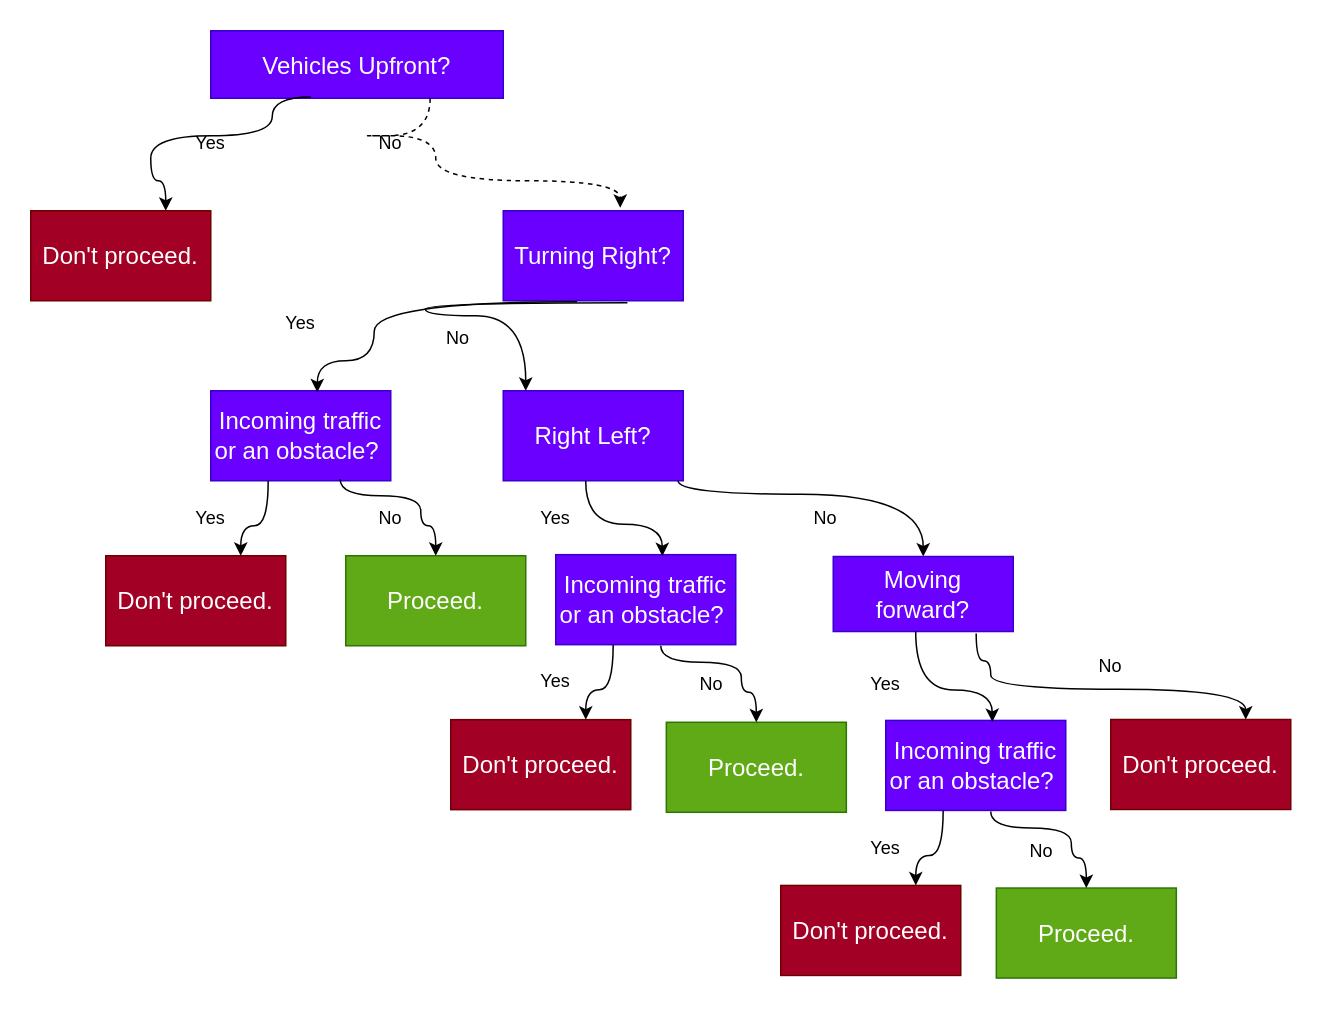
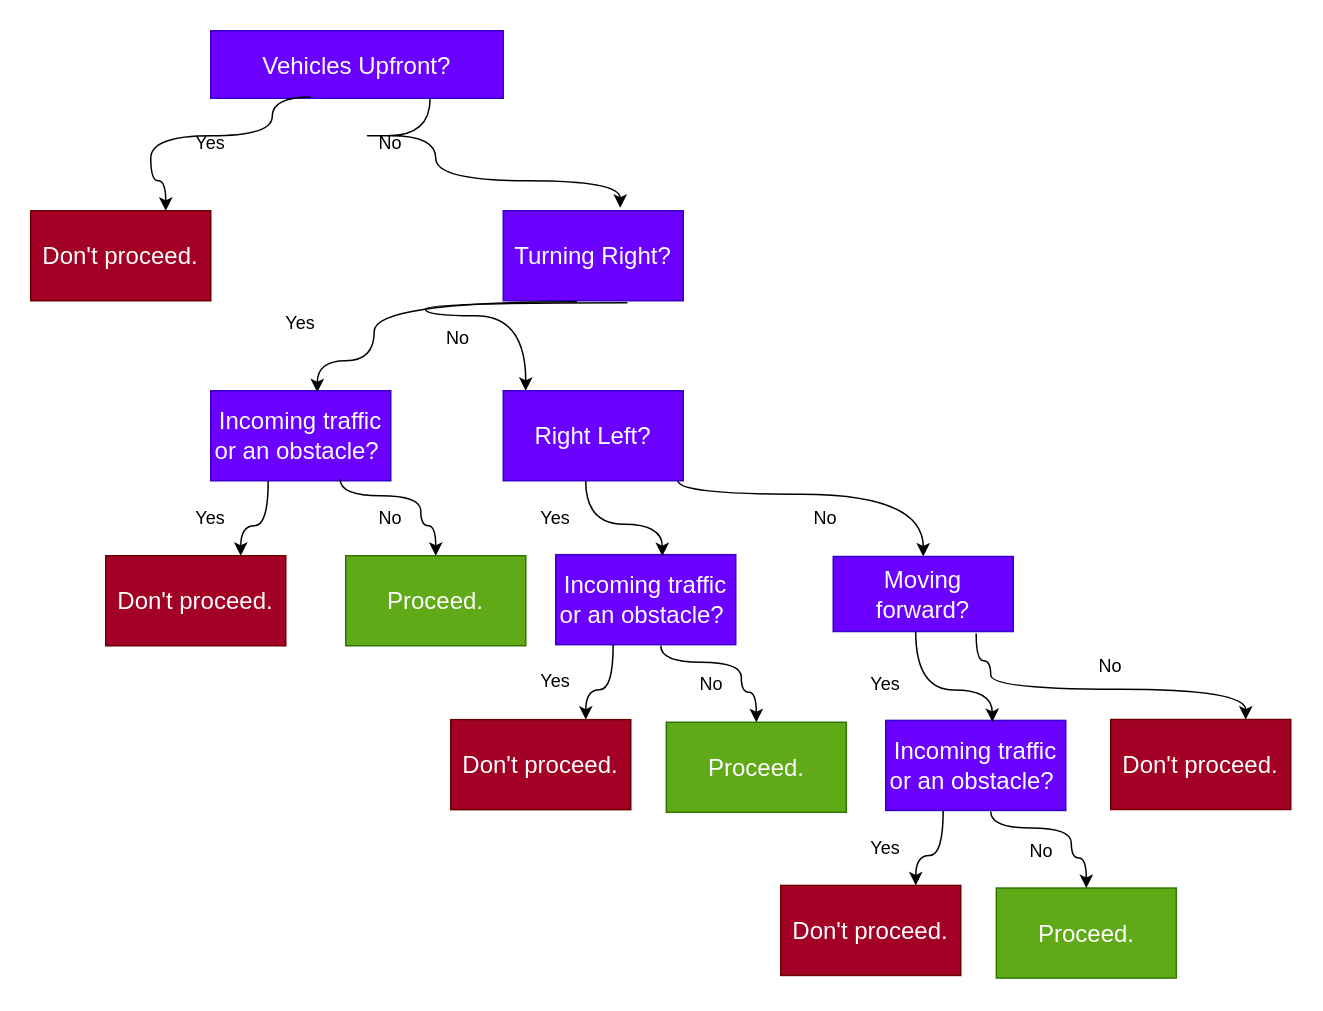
  <mxCell id="0" />
  <mxCell id="1" parent="0" />
  <mxCell id="2" value="Vehicles Upfront?" style="rounded=0;whiteSpace=wrap;html=1;fontSize=16;fillColor=#6a00ff;strokeColor=#3700CC;fontColor=#ffffff;" vertex="1" parent="1"><mxGeometry x="140" y="20" width="195" height="45" as="geometry" /></mxCell>
  <mxCell id="3" value="Yes" style="text;html=1;strokeColor=none;fillColor=none;align=center;verticalAlign=middle;whiteSpace=wrap;rounded=0;" vertex="1" parent="1"><mxGeometry x="110" y="80" width="60" height="30" as="geometry" /></mxCell>
  <mxCell id="4" value="No" style="text;html=1;strokeColor=none;fillColor=none;align=center;verticalAlign=middle;whiteSpace=wrap;rounded=0;" vertex="1" parent="1"><mxGeometry x="230" y="80" width="60" height="30" as="geometry" /></mxCell>
  <mxCell id="5" value="Don't proceed." style="rounded=0;whiteSpace=wrap;html=1;background=red;fillColor=#a20025;strokeColor=#6F0000;fontColor=#ffffff;fontSize=16;" vertex="1" parent="1"><mxGeometry x="20" y="140" width="120" height="60" as="geometry" /></mxCell>
  <mxCell id="6" value="" style="curved=1;endArrow=classic;html=1;rounded=0;fontSize=16;edgeStyle=orthogonalEdgeStyle;exitX=0.342;exitY=0.983;exitDx=0;exitDy=0;exitPerimeter=0;entryX=0.75;entryY=0;entryDx=0;entryDy=0;" edge="1" parent="1" source="2" target="5"><mxGeometry width="50" height="50" relative="1" as="geometry"><mxPoint x="70" y="450" as="sourcePoint" /><mxPoint x="0" y="450" as="targetPoint" /><Array as="points"><mxPoint x="181" y="90" /><mxPoint x="100" y="90" /><mxPoint x="100" y="120" /><mxPoint x="110" y="120" /></Array></mxGeometry></mxCell>
  <mxCell id="7" value="Turning Right?" style="rounded=0;whiteSpace=wrap;html=1;fontSize=16;fillColor=#6a00ff;strokeColor=#3700CC;fontColor=#ffffff;" vertex="1" parent="1"><mxGeometry x="335" y="140" width="120" height="60" as="geometry" /></mxCell>
- <mxCell id="8" value="" style="curved=1;endArrow=classic;html=1;rounded=0;fontSize=16;edgeStyle=orthogonalEdgeStyle;exitX=0.75;exitY=1;exitDx=0;exitDy=0;entryX=0.65;entryY=-0.033;entryDx=0;entryDy=0;entryPerimeter=0;dashed=1;" edge="1" parent="1" source="2" target="7"><mxGeometry width="50" height="50" relative="1" as="geometry"><mxPoint x="191.04" y="88.98" as="sourcePoint" /><mxPoint x="120" y="150" as="targetPoint" /><Array as="points"><mxPoint x="230" y="90" /><mxPoint x="290" y="90" /><mxPoint x="290" y="120" /><mxPoint x="278" y="120" /></Array></mxGeometry></mxCell>
+ <mxCell id="8" value="" style="curved=1;endArrow=classic;html=1;rounded=0;fontSize=16;edgeStyle=orthogonalEdgeStyle;exitX=0.75;exitY=1;exitDx=0;exitDy=0;entryX=0.65;entryY=-0.033;entryDx=0;entryDy=0;entryPerimeter=0;" edge="1" parent="1" source="2" target="7"><mxGeometry width="50" height="50" relative="1" as="geometry"><mxPoint x="191.04" y="88.98" as="sourcePoint" /><mxPoint x="120" y="150" as="targetPoint" /><Array as="points"><mxPoint x="230" y="90" /><mxPoint x="290" y="90" /><mxPoint x="290" y="120" /><mxPoint x="278" y="120" /></Array></mxGeometry></mxCell>
  <mxCell id="9" value="Yes" style="text;html=1;strokeColor=none;fillColor=none;align=center;verticalAlign=middle;whiteSpace=wrap;rounded=0;" vertex="1" parent="1"><mxGeometry x="170" y="200" width="60" height="30" as="geometry" /></mxCell>
  <mxCell id="10" value="Incoming traffic or an obstacle?&amp;nbsp;" style="rounded=0;whiteSpace=wrap;html=1;fontSize=16;fillColor=#6a00ff;strokeColor=#3700CC;fontColor=#ffffff;" vertex="1" parent="1"><mxGeometry x="140" y="260" width="120" height="60" as="geometry" /></mxCell>
  <mxCell id="11" value="" style="curved=1;endArrow=classic;html=1;rounded=0;fontSize=16;edgeStyle=orthogonalEdgeStyle;entryX=0.592;entryY=0.017;entryDx=0;entryDy=0;entryPerimeter=0;exitX=0.41;exitY=1.012;exitDx=0;exitDy=0;exitPerimeter=0;" edge="1" parent="1" source="7" target="10"><mxGeometry width="50" height="50" relative="1" as="geometry"><mxPoint x="380" y="130" as="sourcePoint" /><mxPoint x="288" y="148.02" as="targetPoint" /><Array as="points"><mxPoint x="249" y="240" /><mxPoint x="211" y="240" /></Array></mxGeometry></mxCell>
  <mxCell id="12" value="Yes" style="text;html=1;strokeColor=none;fillColor=none;align=center;verticalAlign=middle;whiteSpace=wrap;rounded=0;" vertex="1" parent="1"><mxGeometry x="110" y="330" width="60" height="30" as="geometry" /></mxCell>
  <mxCell id="13" value="Don't proceed." style="rounded=0;whiteSpace=wrap;html=1;background=red;fillColor=#a20025;strokeColor=#6F0000;fontColor=#ffffff;fontSize=16;" vertex="1" parent="1"><mxGeometry x="70" y="370" width="120" height="60" as="geometry" /></mxCell>
  <mxCell id="14" value="" style="curved=1;endArrow=classic;html=1;rounded=0;fontSize=16;edgeStyle=orthogonalEdgeStyle;entryX=0.75;entryY=0;entryDx=0;entryDy=0;exitX=0.319;exitY=1.002;exitDx=0;exitDy=0;exitPerimeter=0;" edge="1" parent="1" source="10" target="13"><mxGeometry width="50" height="50" relative="1" as="geometry"><mxPoint x="259.2" y="210.72" as="sourcePoint" /><mxPoint x="221.04" y="271.02" as="targetPoint" /><Array as="points"><mxPoint x="178" y="350" /><mxPoint x="160" y="350" /></Array></mxGeometry></mxCell>
  <mxCell id="15" value="No" style="text;html=1;strokeColor=none;fillColor=none;align=center;verticalAlign=middle;whiteSpace=wrap;rounded=0;" vertex="1" parent="1"><mxGeometry x="230" y="330" width="60" height="30" as="geometry" /></mxCell>
  <mxCell id="16" value="Proceed." style="rounded=0;whiteSpace=wrap;html=1;background=red;fillColor=#60a917;strokeColor=#2D7600;fontColor=#ffffff;fontSize=16;" vertex="1" parent="1"><mxGeometry x="230" y="370" width="120" height="60" as="geometry" /></mxCell>
  <mxCell id="17" value="" style="curved=1;endArrow=classic;html=1;rounded=0;fontSize=16;edgeStyle=orthogonalEdgeStyle;entryX=0.5;entryY=0;entryDx=0;entryDy=0;exitX=0.719;exitY=0.983;exitDx=0;exitDy=0;exitPerimeter=0;" edge="1" parent="1" source="10" target="16"><mxGeometry width="50" height="50" relative="1" as="geometry"><mxPoint x="188.28" y="330.12" as="sourcePoint" /><mxPoint x="170" y="380" as="targetPoint" /><Array as="points"><mxPoint x="226" y="330" /><mxPoint x="280" y="330" /><mxPoint x="280" y="350" /><mxPoint x="290" y="350" /></Array></mxGeometry></mxCell>
  <mxCell id="18" value="No" style="text;html=1;strokeColor=none;fillColor=none;align=center;verticalAlign=middle;whiteSpace=wrap;rounded=0;" vertex="1" parent="1"><mxGeometry x="275" y="210" width="60" height="30" as="geometry" /></mxCell>
  <mxCell id="19" value="" style="curved=1;endArrow=classic;html=1;rounded=0;fontSize=16;edgeStyle=orthogonalEdgeStyle;exitX=0.69;exitY=1.021;exitDx=0;exitDy=0;exitPerimeter=0;" edge="1" parent="1" source="7"><mxGeometry width="50" height="50" relative="1" as="geometry"><mxPoint x="259.2" y="210.72" as="sourcePoint" /><mxPoint x="350" y="260" as="targetPoint" /><Array as="points"><mxPoint x="283" y="210" /><mxPoint x="350" y="210" /></Array></mxGeometry></mxCell>
  <mxCell id="20" value="Right Left?" style="rounded=0;whiteSpace=wrap;html=1;fontSize=16;fillColor=#6a00ff;strokeColor=#3700CC;fontColor=#ffffff;" vertex="1" parent="1"><mxGeometry x="335" y="260" width="120" height="60" as="geometry" /></mxCell>
  <mxCell id="21" value="Incoming traffic or an obstacle?&amp;nbsp;" style="rounded=0;whiteSpace=wrap;html=1;fontSize=16;fillColor=#6a00ff;strokeColor=#3700CC;fontColor=#ffffff;" vertex="1" parent="1"><mxGeometry x="370" y="369.28" width="120" height="60" as="geometry" /></mxCell>
  <mxCell id="22" value="" style="curved=1;endArrow=classic;html=1;rounded=0;fontSize=16;edgeStyle=orthogonalEdgeStyle;entryX=0.592;entryY=0.017;entryDx=0;entryDy=0;entryPerimeter=0;exitX=0.458;exitY=1;exitDx=0;exitDy=0;exitPerimeter=0;" edge="1" parent="1" target="21" source="20"><mxGeometry width="50" height="50" relative="1" as="geometry"><mxPoint x="479.2" y="310" as="sourcePoint" /><mxPoint x="518" y="257.3" as="targetPoint" /><Array as="points"><mxPoint x="390" y="349" /><mxPoint x="441" y="349" /></Array></mxGeometry></mxCell>
  <mxCell id="23" value="Yes" style="text;html=1;strokeColor=none;fillColor=none;align=center;verticalAlign=middle;whiteSpace=wrap;rounded=0;" vertex="1" parent="1"><mxGeometry x="340" y="439.28" width="60" height="30" as="geometry" /></mxCell>
  <mxCell id="24" value="Don't proceed." style="rounded=0;whiteSpace=wrap;html=1;background=red;fillColor=#a20025;strokeColor=#6F0000;fontColor=#ffffff;fontSize=16;" vertex="1" parent="1"><mxGeometry x="300" y="479.28" width="120" height="60" as="geometry" /></mxCell>
  <mxCell id="25" value="" style="curved=1;endArrow=classic;html=1;rounded=0;fontSize=16;edgeStyle=orthogonalEdgeStyle;entryX=0.75;entryY=0;entryDx=0;entryDy=0;exitX=0.319;exitY=1.002;exitDx=0;exitDy=0;exitPerimeter=0;" edge="1" parent="1" source="21" target="24"><mxGeometry width="50" height="50" relative="1" as="geometry"><mxPoint x="489.2" y="320" as="sourcePoint" /><mxPoint x="451.04" y="380.3" as="targetPoint" /><Array as="points"><mxPoint x="408" y="459.28" /><mxPoint x="390" y="459.28" /></Array></mxGeometry></mxCell>
  <mxCell id="26" value="Yes" style="text;html=1;strokeColor=none;fillColor=none;align=center;verticalAlign=middle;whiteSpace=wrap;rounded=0;" vertex="1" parent="1"><mxGeometry x="340" y="330" width="60" height="30" as="geometry" /></mxCell>
  <mxCell id="27" value="No" style="text;html=1;strokeColor=none;fillColor=none;align=center;verticalAlign=middle;whiteSpace=wrap;rounded=0;" vertex="1" parent="1"><mxGeometry x="443.72" y="441.02" width="60" height="30" as="geometry" /></mxCell>
  <mxCell id="28" value="Proceed." style="rounded=0;whiteSpace=wrap;html=1;background=red;fillColor=#60a917;strokeColor=#2D7600;fontColor=#ffffff;fontSize=16;" vertex="1" parent="1"><mxGeometry x="443.72" y="481.02" width="120" height="60" as="geometry" /></mxCell>
  <mxCell id="29" value="" style="curved=1;endArrow=classic;html=1;rounded=0;fontSize=16;edgeStyle=orthogonalEdgeStyle;entryX=0.5;entryY=0;entryDx=0;entryDy=0;exitX=0.719;exitY=0.983;exitDx=0;exitDy=0;exitPerimeter=0;" edge="1" parent="1" target="28"><mxGeometry width="50" height="50" relative="1" as="geometry"><mxPoint x="440" y="430" as="sourcePoint" /><mxPoint x="383.72" y="491.02" as="targetPoint" /><Array as="points"><mxPoint x="439.72" y="441.02" /><mxPoint x="493.72" y="441.02" /><mxPoint x="493.72" y="461.02" /><mxPoint x="503.72" y="461.02" /></Array></mxGeometry></mxCell>
  <mxCell id="30" value="No" style="text;html=1;strokeColor=none;fillColor=none;align=center;verticalAlign=middle;whiteSpace=wrap;rounded=0;" vertex="1" parent="1"><mxGeometry x="520" y="330" width="60" height="30" as="geometry" /></mxCell>
  <mxCell id="31" value="" style="curved=1;endArrow=classic;html=1;rounded=0;fontSize=16;edgeStyle=orthogonalEdgeStyle;exitX=0.69;exitY=1.021;exitDx=0;exitDy=0;exitPerimeter=0;entryX=0.5;entryY=0;entryDx=0;entryDy=0;" edge="1" parent="1" target="32"><mxGeometry width="50" height="50" relative="1" as="geometry"><mxPoint x="451.52" y="320" as="sourcePoint" /><mxPoint x="518.72" y="378.74" as="targetPoint" /><Array as="points"><mxPoint x="451" y="329" /><mxPoint x="615" y="329" /></Array></mxGeometry></mxCell>
  <mxCell id="32" value="Moving forward?" style="rounded=0;whiteSpace=wrap;html=1;fontSize=16;fillColor=#6a00ff;strokeColor=#3700CC;fontColor=#ffffff;" vertex="1" parent="1"><mxGeometry x="555" y="370.51" width="120" height="50" as="geometry" /></mxCell>
  <mxCell id="33" value="Incoming traffic or an obstacle?&amp;nbsp;" style="rounded=0;whiteSpace=wrap;html=1;fontSize=16;fillColor=#6a00ff;strokeColor=#3700CC;fontColor=#ffffff;" vertex="1" parent="1"><mxGeometry x="590" y="479.79" width="120" height="60" as="geometry" /></mxCell>
  <mxCell id="34" value="" style="curved=1;endArrow=classic;html=1;rounded=0;fontSize=16;edgeStyle=orthogonalEdgeStyle;entryX=0.592;entryY=0.017;entryDx=0;entryDy=0;entryPerimeter=0;exitX=0.458;exitY=1;exitDx=0;exitDy=0;exitPerimeter=0;" edge="1" parent="1" source="32" target="33"><mxGeometry width="50" height="50" relative="1" as="geometry"><mxPoint x="699.2" y="420.51" as="sourcePoint" /><mxPoint x="738" y="367.81" as="targetPoint" /><Array as="points"><mxPoint x="610" y="459.51" /><mxPoint x="661" y="459.51" /></Array></mxGeometry></mxCell>
  <mxCell id="35" value="Yes" style="text;html=1;strokeColor=none;fillColor=none;align=center;verticalAlign=middle;whiteSpace=wrap;rounded=0;" vertex="1" parent="1"><mxGeometry x="560" y="549.79" width="60" height="30" as="geometry" /></mxCell>
  <mxCell id="36" value="Don't proceed." style="rounded=0;whiteSpace=wrap;html=1;background=red;fillColor=#a20025;strokeColor=#6F0000;fontColor=#ffffff;fontSize=16;" vertex="1" parent="1"><mxGeometry x="520" y="589.79" width="120" height="60" as="geometry" /></mxCell>
  <mxCell id="37" value="" style="curved=1;endArrow=classic;html=1;rounded=0;fontSize=16;edgeStyle=orthogonalEdgeStyle;entryX=0.75;entryY=0;entryDx=0;entryDy=0;exitX=0.319;exitY=1.002;exitDx=0;exitDy=0;exitPerimeter=0;" edge="1" parent="1" source="33" target="36"><mxGeometry width="50" height="50" relative="1" as="geometry"><mxPoint x="709.2" y="430.51" as="sourcePoint" /><mxPoint x="671.04" y="490.81" as="targetPoint" /><Array as="points"><mxPoint x="628" y="569.79" /><mxPoint x="610" y="569.79" /></Array></mxGeometry></mxCell>
  <mxCell id="38" value="Yes" style="text;html=1;strokeColor=none;fillColor=none;align=center;verticalAlign=middle;whiteSpace=wrap;rounded=0;" vertex="1" parent="1"><mxGeometry x="560" y="440.51" width="60" height="30" as="geometry" /></mxCell>
  <mxCell id="39" value="No" style="text;html=1;strokeColor=none;fillColor=none;align=center;verticalAlign=middle;whiteSpace=wrap;rounded=0;" vertex="1" parent="1"><mxGeometry x="663.72" y="551.53" width="60" height="30" as="geometry" /></mxCell>
  <mxCell id="40" value="Proceed." style="rounded=0;whiteSpace=wrap;html=1;background=red;fillColor=#60a917;strokeColor=#2D7600;fontColor=#ffffff;fontSize=16;" vertex="1" parent="1"><mxGeometry x="663.72" y="591.53" width="120" height="60" as="geometry" /></mxCell>
  <mxCell id="41" value="" style="curved=1;endArrow=classic;html=1;rounded=0;fontSize=16;edgeStyle=orthogonalEdgeStyle;entryX=0.5;entryY=0;entryDx=0;entryDy=0;exitX=0.719;exitY=0.983;exitDx=0;exitDy=0;exitPerimeter=0;" edge="1" parent="1" target="40"><mxGeometry width="50" height="50" relative="1" as="geometry"><mxPoint x="660" y="540.51" as="sourcePoint" /><mxPoint x="603.72" y="601.53" as="targetPoint" /><Array as="points"><mxPoint x="659.72" y="551.53" /><mxPoint x="713.72" y="551.53" /><mxPoint x="713.72" y="571.53" /><mxPoint x="723.72" y="571.53" /></Array></mxGeometry></mxCell>
  <mxCell id="42" value="No" style="text;html=1;strokeColor=none;fillColor=none;align=center;verticalAlign=middle;whiteSpace=wrap;rounded=0;" vertex="1" parent="1"><mxGeometry x="710" y="429.28" width="60" height="30" as="geometry" /></mxCell>
  <mxCell id="43" value="Don't proceed." style="rounded=0;whiteSpace=wrap;html=1;background=red;fillColor=#a20025;strokeColor=#6F0000;fontColor=#ffffff;fontSize=16;" vertex="1" parent="1"><mxGeometry x="740" y="479.16" width="120" height="60" as="geometry" /></mxCell>
  <mxCell id="44" value="" style="curved=1;endArrow=classic;html=1;rounded=0;fontSize=16;edgeStyle=orthogonalEdgeStyle;entryX=0.75;entryY=0;entryDx=0;entryDy=0;exitX=0.794;exitY=1.027;exitDx=0;exitDy=0;exitPerimeter=0;" edge="1" parent="1" target="43" source="32"><mxGeometry width="50" height="50" relative="1" as="geometry"><mxPoint x="848.28" y="429.28" as="sourcePoint" /><mxPoint x="891.04" y="380.18" as="targetPoint" /><Array as="points"><mxPoint x="650" y="440" /><mxPoint x="660" y="440" /><mxPoint x="660" y="459" /><mxPoint x="830" y="459" /></Array></mxGeometry></mxCell>
